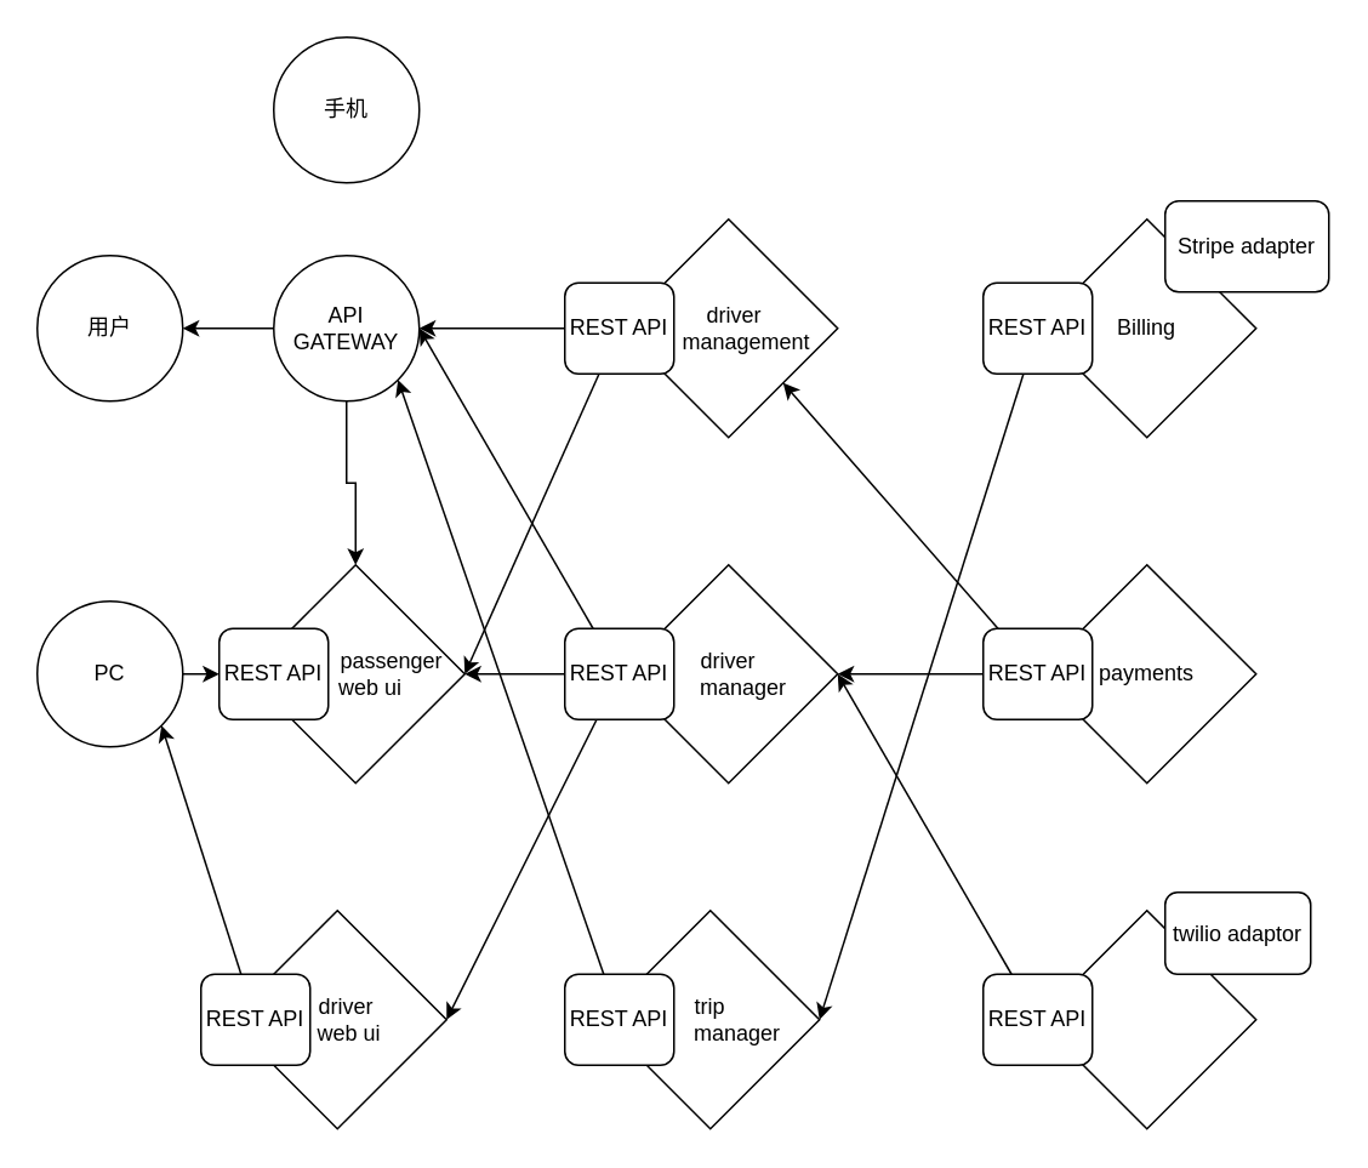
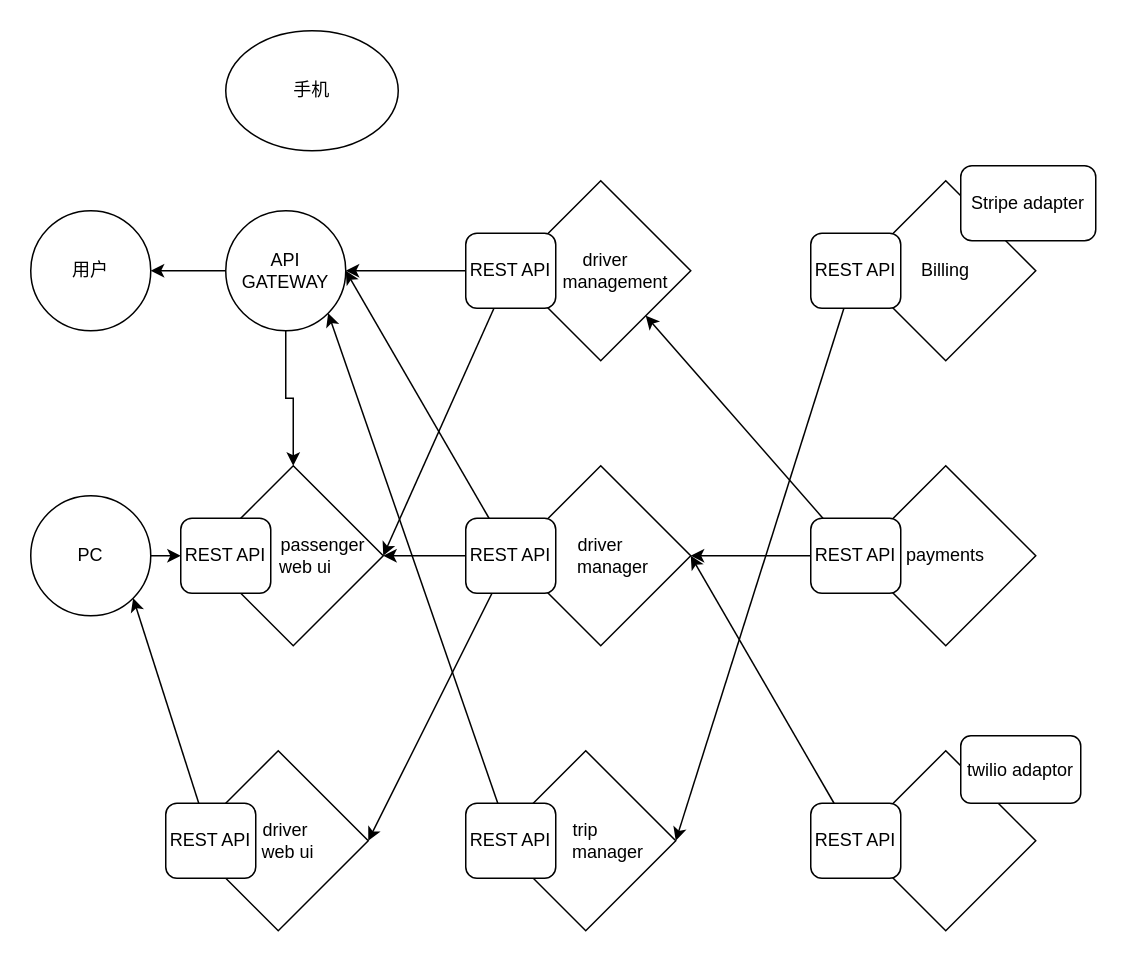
  <mxCell id="0" />
  <mxCell id="1" parent="0" />
- <mxCell id="2" value="手机" style="ellipse;whiteSpace=wrap;html=1;aspect=fixed;" vertex="1" parent="1"><mxGeometry x="150" y="20" width="80" height="80" as="geometry" /></mxCell>
+ <mxCell id="2" value="手机" style="ellipse;whiteSpace=wrap;html=1;aspect=fixed;" vertex="1" parent="1"><mxGeometry x="150" y="20" width="115" height="80" as="geometry" /></mxCell>
  <mxCell id="3" value="用户" style="ellipse;whiteSpace=wrap;html=1;aspect=fixed;" vertex="1" parent="1"><mxGeometry x="20" y="140" width="80" height="80" as="geometry" /></mxCell>
  <mxCell id="4" style="edgeStyle=orthogonalEdgeStyle;rounded=0;orthogonalLoop=1;jettySize=auto;html=1;" edge="1" parent="1" source="6" target="12"><mxGeometry relative="1" as="geometry" /></mxCell>
  <mxCell id="5" style="edgeStyle=orthogonalEdgeStyle;rounded=0;orthogonalLoop=1;jettySize=auto;html=1;" edge="1" parent="1" source="6" target="3"><mxGeometry relative="1" as="geometry" /></mxCell>
  <mxCell id="6" value="API GATEWAY" style="ellipse;whiteSpace=wrap;html=1;aspect=fixed;" vertex="1" parent="1"><mxGeometry x="150" y="140" width="80" height="80" as="geometry" /></mxCell>
  <mxCell id="7" value="&lt;div&gt;&lt;span&gt;&amp;nbsp; driver&lt;/span&gt;&lt;/div&gt;&amp;nbsp; &amp;nbsp; &amp;nbsp; management" style="rhombus;whiteSpace=wrap;html=1;align=center;" vertex="1" parent="1"><mxGeometry x="340" y="120" width="120" height="120" as="geometry" /></mxCell>
  <mxCell id="8" value="payments" style="rhombus;whiteSpace=wrap;html=1;" vertex="1" parent="1"><mxGeometry x="570" y="310" width="120" height="120" as="geometry" /></mxCell>
  <mxCell id="9" value="driver&lt;br&gt;&amp;nbsp; &amp;nbsp; &amp;nbsp;manager" style="rhombus;whiteSpace=wrap;html=1;" vertex="1" parent="1"><mxGeometry x="340" y="310" width="120" height="120" as="geometry" /></mxCell>
  <mxCell id="10" value="" style="rhombus;whiteSpace=wrap;html=1;" vertex="1" parent="1"><mxGeometry x="570" y="500" width="120" height="120" as="geometry" /></mxCell>
  <mxCell id="11" value="trip&lt;br&gt;&amp;nbsp; &amp;nbsp; &amp;nbsp; &amp;nbsp; &amp;nbsp;manager" style="rhombus;whiteSpace=wrap;html=1;" vertex="1" parent="1"><mxGeometry x="330" y="500" width="120" height="120" as="geometry" /></mxCell>
  <mxCell id="12" value="&amp;nbsp; &amp;nbsp; &amp;nbsp; &amp;nbsp; &amp;nbsp; &amp;nbsp; passenger&lt;br&gt;&amp;nbsp; &amp;nbsp; &amp;nbsp;web ui" style="rhombus;whiteSpace=wrap;html=1;" vertex="1" parent="1"><mxGeometry x="135" y="310" width="120" height="120" as="geometry" /></mxCell>
  <mxCell id="13" value="&amp;nbsp; &amp;nbsp;driver&lt;br&gt;&amp;nbsp; &amp;nbsp; web ui" style="rhombus;whiteSpace=wrap;html=1;" vertex="1" parent="1"><mxGeometry x="125" y="500" width="120" height="120" as="geometry" /></mxCell>
  <mxCell id="14" style="edgeStyle=none;rounded=0;orthogonalLoop=1;jettySize=auto;html=1;entryX=0;entryY=0.5;entryDx=0;entryDy=0;" edge="1" parent="1" source="15" target="35"><mxGeometry relative="1" as="geometry" /></mxCell>
  <mxCell id="15" value="PC" style="ellipse;whiteSpace=wrap;html=1;aspect=fixed;" vertex="1" parent="1"><mxGeometry x="20" y="330" width="80" height="80" as="geometry" /></mxCell>
  <mxCell id="16" style="edgeStyle=none;rounded=0;orthogonalLoop=1;jettySize=auto;html=1;" edge="1" parent="1" source="18" target="6"><mxGeometry relative="1" as="geometry" /></mxCell>
  <mxCell id="17" style="edgeStyle=none;rounded=0;orthogonalLoop=1;jettySize=auto;html=1;entryX=1;entryY=0.5;entryDx=0;entryDy=0;" edge="1" parent="1" source="18" target="12"><mxGeometry relative="1" as="geometry" /></mxCell>
  <mxCell id="18" value="REST API" style="rounded=1;whiteSpace=wrap;html=1;" vertex="1" parent="1"><mxGeometry x="310" y="155" width="60" height="50" as="geometry" /></mxCell>
  <mxCell id="19" value="Billing" style="rhombus;whiteSpace=wrap;html=1;" vertex="1" parent="1"><mxGeometry x="570" y="120" width="120" height="120" as="geometry" /></mxCell>
  <mxCell id="20" style="edgeStyle=none;rounded=0;orthogonalLoop=1;jettySize=auto;html=1;entryX=1;entryY=0.5;entryDx=0;entryDy=0;" edge="1" parent="1" source="21" target="11"><mxGeometry relative="1" as="geometry" /></mxCell>
  <mxCell id="21" value="REST API" style="rounded=1;whiteSpace=wrap;html=1;" vertex="1" parent="1"><mxGeometry x="540" y="155" width="60" height="50" as="geometry" /></mxCell>
  <mxCell id="22" style="edgeStyle=none;rounded=0;orthogonalLoop=1;jettySize=auto;html=1;entryX=1;entryY=0.5;entryDx=0;entryDy=0;" edge="1" parent="1" source="25" target="6"><mxGeometry relative="1" as="geometry" /></mxCell>
  <mxCell id="23" style="edgeStyle=none;rounded=0;orthogonalLoop=1;jettySize=auto;html=1;entryX=1;entryY=0.5;entryDx=0;entryDy=0;" edge="1" parent="1" source="25" target="12"><mxGeometry relative="1" as="geometry" /></mxCell>
  <mxCell id="24" style="edgeStyle=none;rounded=0;orthogonalLoop=1;jettySize=auto;html=1;entryX=1;entryY=0.5;entryDx=0;entryDy=0;" edge="1" parent="1" source="25" target="13"><mxGeometry relative="1" as="geometry" /></mxCell>
  <mxCell id="25" value="REST API" style="rounded=1;whiteSpace=wrap;html=1;" vertex="1" parent="1"><mxGeometry x="310" y="345" width="60" height="50" as="geometry" /></mxCell>
  <mxCell id="26" style="rounded=0;orthogonalLoop=1;jettySize=auto;html=1;entryX=1;entryY=1;entryDx=0;entryDy=0;" edge="1" parent="1" source="28" target="7"><mxGeometry relative="1" as="geometry" /></mxCell>
  <mxCell id="27" style="edgeStyle=none;rounded=0;orthogonalLoop=1;jettySize=auto;html=1;" edge="1" parent="1" source="28" target="9"><mxGeometry relative="1" as="geometry" /></mxCell>
  <mxCell id="28" value="REST API" style="rounded=1;whiteSpace=wrap;html=1;" vertex="1" parent="1"><mxGeometry x="540" y="345" width="60" height="50" as="geometry" /></mxCell>
  <mxCell id="29" style="edgeStyle=none;rounded=0;orthogonalLoop=1;jettySize=auto;html=1;entryX=1;entryY=0.5;entryDx=0;entryDy=0;" edge="1" parent="1" source="30" target="9"><mxGeometry relative="1" as="geometry" /></mxCell>
  <mxCell id="30" value="REST API" style="rounded=1;whiteSpace=wrap;html=1;" vertex="1" parent="1"><mxGeometry x="540" y="535" width="60" height="50" as="geometry" /></mxCell>
  <mxCell id="31" style="edgeStyle=none;rounded=0;orthogonalLoop=1;jettySize=auto;html=1;entryX=1;entryY=1;entryDx=0;entryDy=0;" edge="1" parent="1" source="32" target="6"><mxGeometry relative="1" as="geometry" /></mxCell>
  <mxCell id="32" value="REST API" style="rounded=1;whiteSpace=wrap;html=1;" vertex="1" parent="1"><mxGeometry x="310" y="535" width="60" height="50" as="geometry" /></mxCell>
  <mxCell id="33" style="edgeStyle=none;rounded=0;orthogonalLoop=1;jettySize=auto;html=1;entryX=1;entryY=1;entryDx=0;entryDy=0;" edge="1" parent="1" source="34" target="15"><mxGeometry relative="1" as="geometry" /></mxCell>
  <mxCell id="34" value="REST API" style="rounded=1;whiteSpace=wrap;html=1;" vertex="1" parent="1"><mxGeometry x="110" y="535" width="60" height="50" as="geometry" /></mxCell>
  <mxCell id="35" value="REST API" style="rounded=1;whiteSpace=wrap;html=1;" vertex="1" parent="1"><mxGeometry x="120" y="345" width="60" height="50" as="geometry" /></mxCell>
  <mxCell id="36" value="Stripe adapter" style="rounded=1;whiteSpace=wrap;html=1;" vertex="1" parent="1"><mxGeometry x="640" y="110" width="90" height="50" as="geometry" /></mxCell>
  <mxCell id="37" value="twilio adaptor" style="rounded=1;whiteSpace=wrap;html=1;" vertex="1" parent="1"><mxGeometry x="640" y="490" width="80" height="45" as="geometry" /></mxCell>
